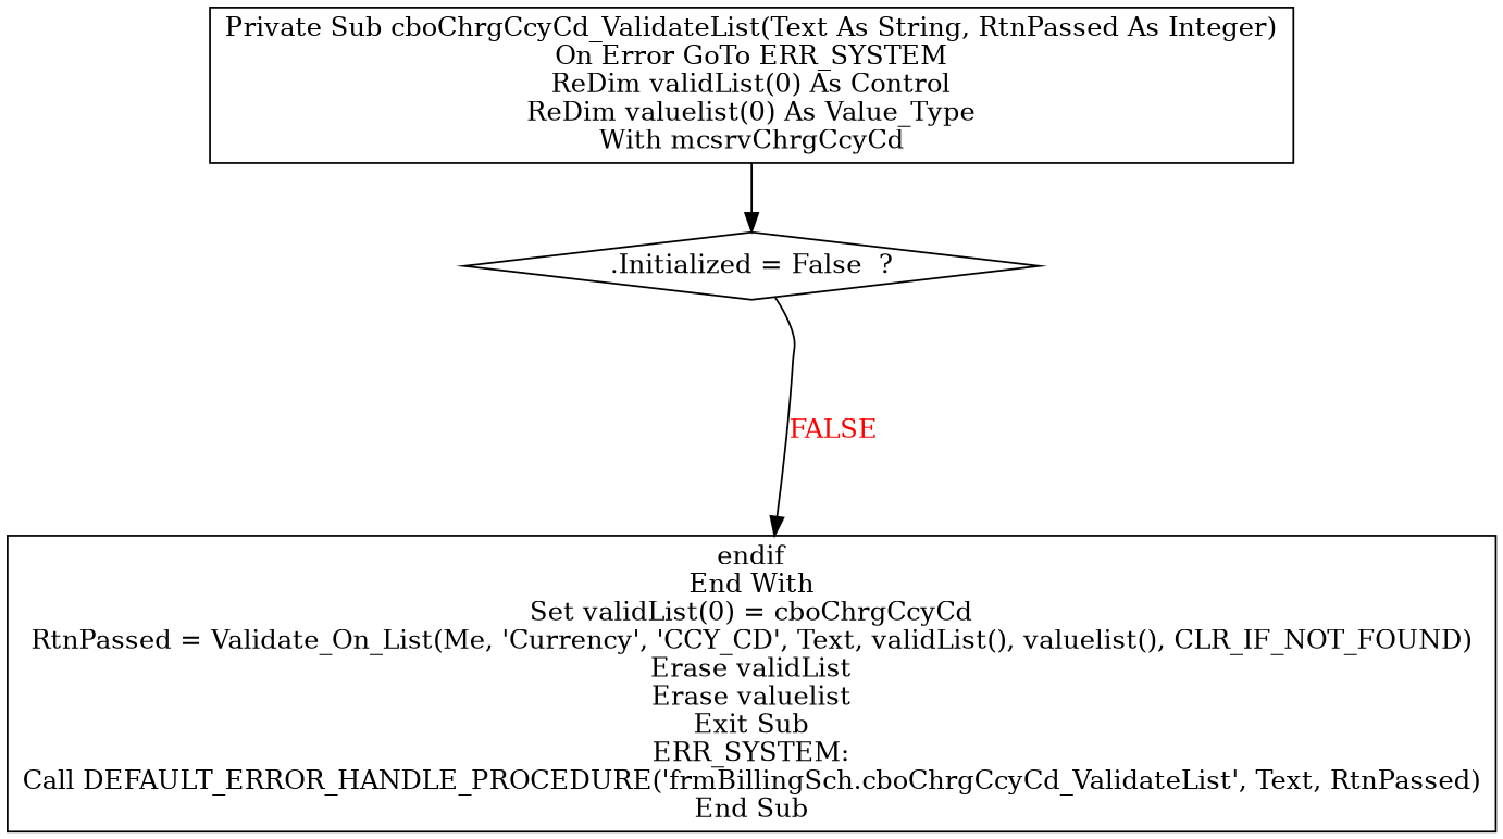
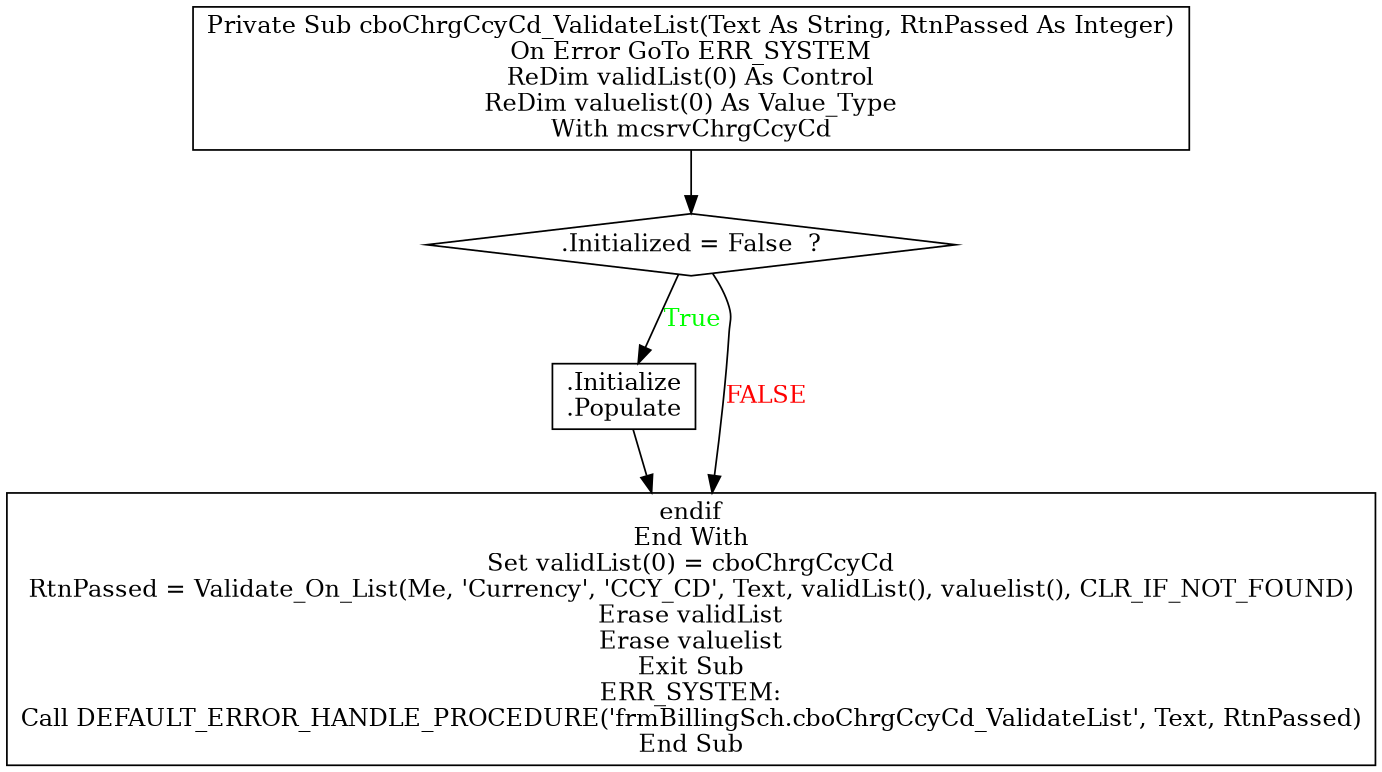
  digraph {
    node [shape=box]
    n1 [label="Private Sub cboChrgCcyCd_ValidateList(Text As String, RtnPassed As Integer)\nOn Error GoTo ERR_SYSTEM\nReDim validList(0) As Control\nReDim valuelist(0) As Value_Type\nWith mcsrvChrgCcyCd"]
    n2 [label=".Initialized = False  ?" shape=diamond]
+   n3 [label=".Initialize\n.Populate"]
    n4 [label="endif\nEnd With\nSet validList(0) = cboChrgCcyCd\nRtnPassed = Validate_On_List(Me, 'Currency', 'CCY_CD', Text, validList(), valuelist(), CLR_IF_NOT_FOUND)\nErase validList\nErase valuelist\nExit Sub\nERR_SYSTEM:\nCall DEFAULT_ERROR_HANDLE_PROCEDURE('frmBillingSch.cboChrgCcyCd_ValidateList', Text, RtnPassed)\nEnd Sub"]
    n1 -> n2
+   n2 -> n3 [fontcolor=GREEN label=True]
    n2 -> n4 [fontcolor=RED label=FALSE]
+   n3 -> n4
  }
